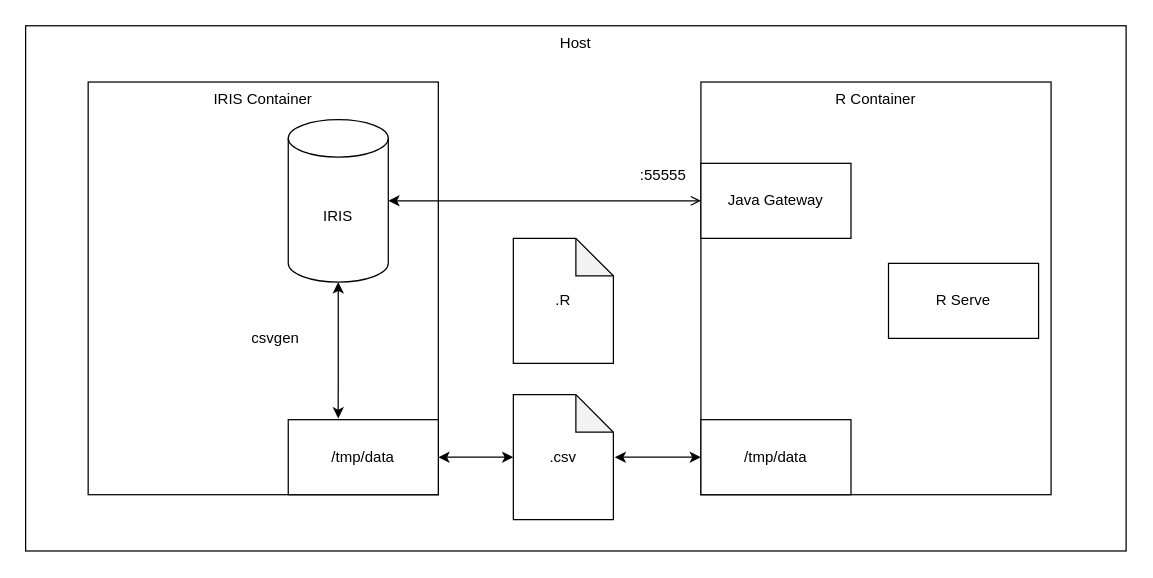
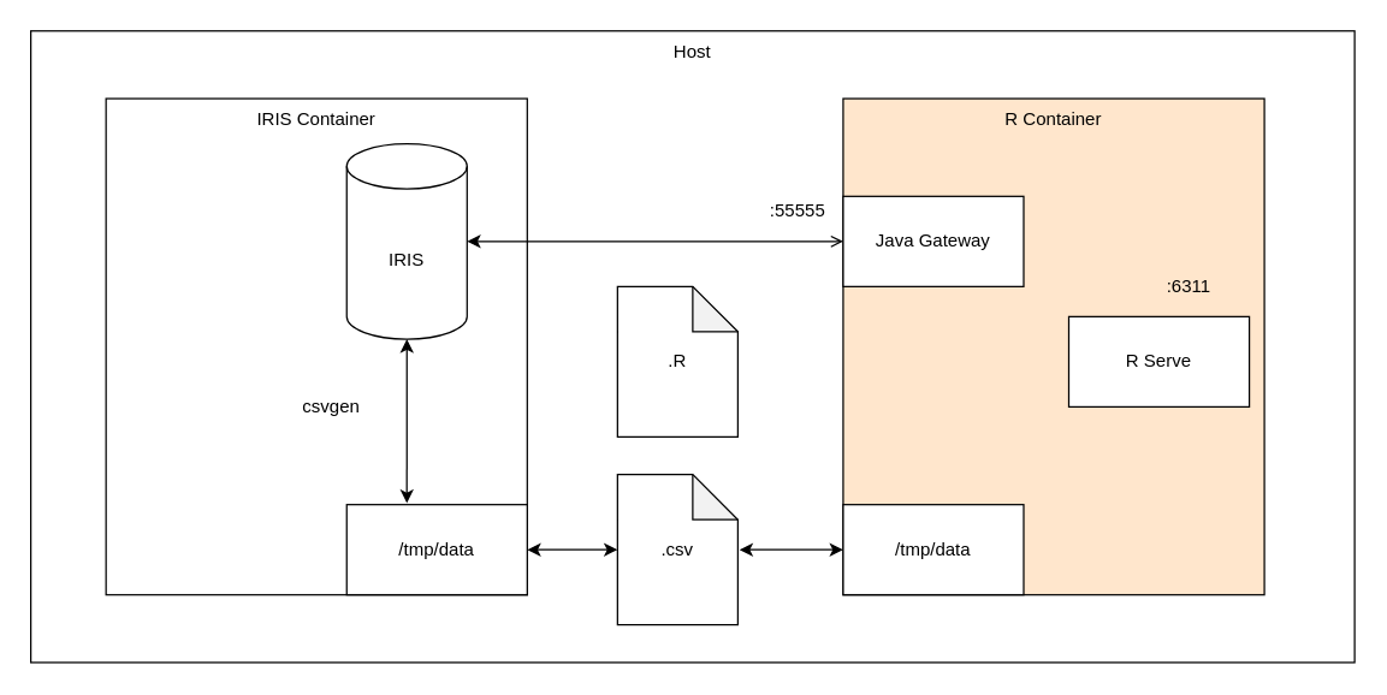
  <mxCell id="0" />
  <mxCell id="1" parent="0" />
  <mxCell id="2" value="Host" style="rounded=0;whiteSpace=wrap;html=1;verticalAlign=top;" vertex="1" parent="1"><mxGeometry x="20" y="20" width="880" height="420" as="geometry" /></mxCell>
  <mxCell id="3" value="IRIS Container" style="rounded=0;whiteSpace=wrap;html=1;verticalAlign=top;" vertex="1" parent="1"><mxGeometry x="70" y="65" width="280" height="330" as="geometry" /></mxCell>
- <mxCell id="4" value="R Container" style="rounded=0;whiteSpace=wrap;html=1;verticalAlign=top;" vertex="1" parent="1"><mxGeometry x="560" y="65" width="280" height="330" as="geometry" /></mxCell>
+ <mxCell id="4" value="R Container" style="rounded=0;whiteSpace=wrap;html=1;verticalAlign=top;fillColor=#ffe6cc;" vertex="1" parent="1"><mxGeometry x="560" y="65" width="280" height="330" as="geometry" /></mxCell>
  <mxCell id="5" value="Java Gateway" style="rounded=0;whiteSpace=wrap;html=1;" vertex="1" parent="1"><mxGeometry x="560" y="130" width="120" height="60" as="geometry" /></mxCell>
  <mxCell id="6" value="R Serve" style="rounded=0;whiteSpace=wrap;html=1;" vertex="1" parent="1"><mxGeometry x="710" y="210" width="120" height="60" as="geometry" /></mxCell>
  <mxCell id="7" value=".csv" style="shape=note;whiteSpace=wrap;html=1;backgroundOutline=1;darkOpacity=0.05;" vertex="1" parent="1"><mxGeometry x="410" y="315" width="80" height="100" as="geometry" /></mxCell>
  <mxCell id="8" value="/tmp/data" style="rounded=0;whiteSpace=wrap;html=1;" vertex="1" parent="1"><mxGeometry x="560" y="335" width="120" height="60" as="geometry" /></mxCell>
  <mxCell id="9" value="/tmp/data" style="rounded=0;whiteSpace=wrap;html=1;" vertex="1" parent="1"><mxGeometry x="230" y="335" width="120" height="60" as="geometry" /></mxCell>
  <mxCell id="10" value="" style="endArrow=classic;startArrow=classic;html=1;entryX=0;entryY=0.5;entryDx=0;entryDy=0;entryPerimeter=0;exitX=1;exitY=0.5;exitDx=0;exitDy=0;" edge="1" parent="1" source="9" target="7"><mxGeometry width="50" height="50" relative="1" as="geometry"><mxPoint x="340" y="450" as="sourcePoint" /><mxPoint x="390" y="400" as="targetPoint" /></mxGeometry></mxCell>
  <mxCell id="11" value="" style="endArrow=classic;startArrow=classic;html=1;entryX=0;entryY=0.5;entryDx=0;entryDy=0;exitX=1.013;exitY=0.5;exitDx=0;exitDy=0;exitPerimeter=0;" edge="1" parent="1" source="7" target="8"><mxGeometry width="50" height="50" relative="1" as="geometry"><mxPoint x="490" y="395" as="sourcePoint" /><mxPoint x="550" y="430" as="targetPoint" /></mxGeometry></mxCell>
  <mxCell id="12" value="IRIS" style="shape=cylinder3;whiteSpace=wrap;html=1;boundedLbl=1;backgroundOutline=1;size=15;" vertex="1" parent="1"><mxGeometry x="230" y="95" width="80" height="130" as="geometry" /></mxCell>
  <mxCell id="13" value="" style="endArrow=open;startArrow=classic;html=1;exitX=1;exitY=0.5;exitDx=0;exitDy=0;exitPerimeter=0;" edge="1" parent="1" source="12" target="5"><mxGeometry width="50" height="50" relative="1" as="geometry"><mxPoint x="310" y="170" as="sourcePoint" /><mxPoint x="360" y="120" as="targetPoint" /></mxGeometry></mxCell>
  <mxCell id="14" value=".R" style="shape=note;whiteSpace=wrap;html=1;backgroundOutline=1;darkOpacity=0.05;" vertex="1" parent="1"><mxGeometry x="410" y="190" width="80" height="100" as="geometry" /></mxCell>
  <mxCell id="15" value=":55555" style="text;html=1;strokeColor=none;fillColor=none;align=center;verticalAlign=middle;whiteSpace=wrap;rounded=0;" vertex="1" parent="1"><mxGeometry x="510" y="130" width="40" height="20" as="geometry" /></mxCell>
+ <mxCell id="16" value=":6311" style="text;html=1;strokeColor=none;fillColor=none;align=center;verticalAlign=middle;whiteSpace=wrap;rounded=0;" vertex="1" parent="1"><mxGeometry x="770" y="180" width="40" height="20" as="geometry" /></mxCell>
  <mxCell id="17" value="" style="endArrow=classic;startArrow=classic;html=1;exitX=0.333;exitY=-0.017;exitDx=0;exitDy=0;exitPerimeter=0;" edge="1" parent="1" source="9"><mxGeometry width="50" height="50" relative="1" as="geometry"><mxPoint x="220" y="275" as="sourcePoint" /><mxPoint x="270" y="225" as="targetPoint" /></mxGeometry></mxCell>
  <mxCell id="18" value="csvgen" style="text;html=1;strokeColor=none;fillColor=none;align=center;verticalAlign=middle;whiteSpace=wrap;rounded=0;" vertex="1" parent="1"><mxGeometry x="200" y="260" width="40" height="20" as="geometry" /></mxCell>
